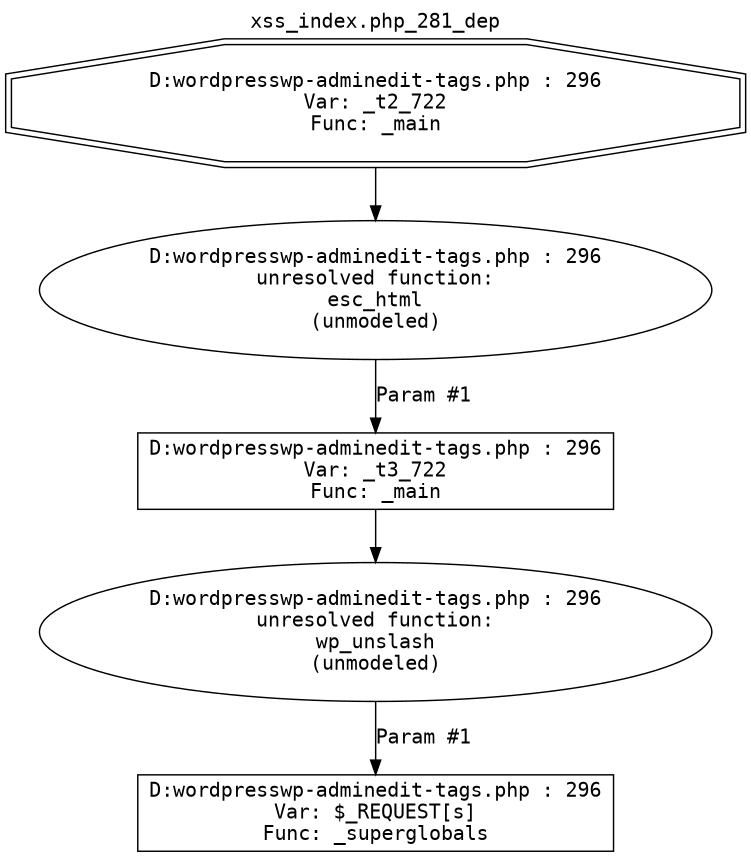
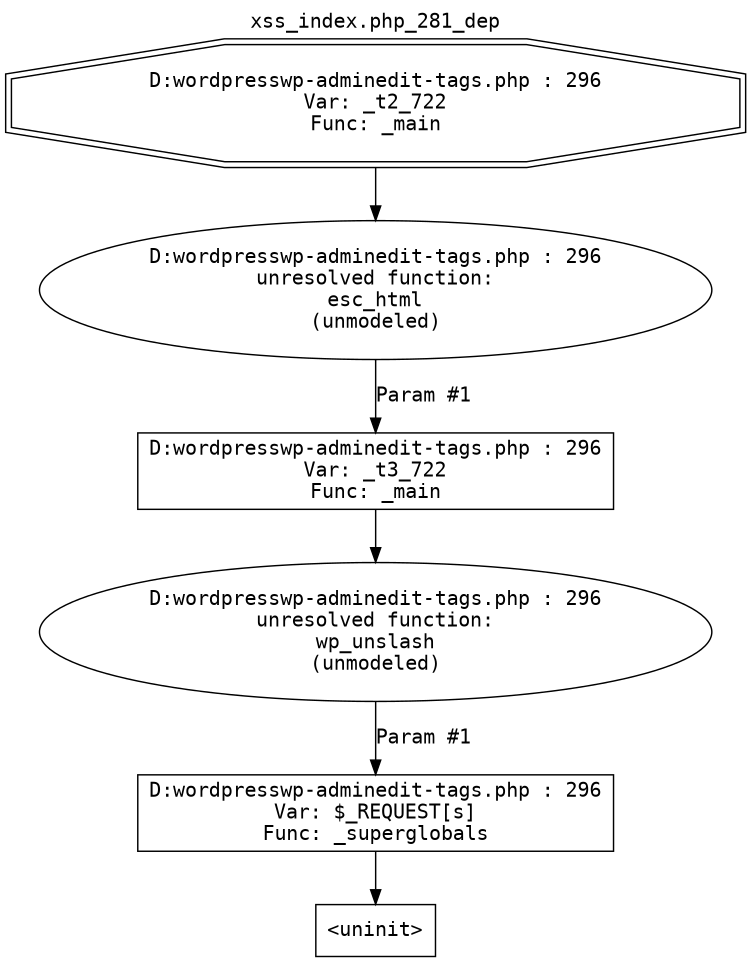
  digraph {
    label="xss_index.php_281_dep"
    labelloc=t
    fontname="DejaVu Sans Mono"
    node [shape=box fontname="DejaVu Sans Mono"]
    edge [fontname="DejaVu Sans Mono"]
    n1 [label="D:\wordpress\wp-admin\edit-tags.php : 296\nVar: _t2_722\nFunc: _main\n" shape=doubleoctagon]
    n2 [label="D:\wordpress\wp-admin\edit-tags.php : 296\nunresolved function:\nesc_html\n(unmodeled)\n" shape=ellipse]
    n3 [label="D:\wordpress\wp-admin\edit-tags.php : 296\nVar: _t3_722\nFunc: _main\n"]
    n4 [label="D:\wordpress\wp-admin\edit-tags.php : 296\nunresolved function:\nwp_unslash\n(unmodeled)\n" shape=ellipse]
    n5 [label="D:\wordpress\wp-admin\edit-tags.php : 296\nVar: $_REQUEST[s]\nFunc: _superglobals\n"]
+   n6 [label="<uninit>"]
    n1 -> n2
    n2 -> n3 [label="Param #1"]
    n3 -> n4
    n4 -> n5 [label="Param #1"]
+   n5 -> n6
  }
